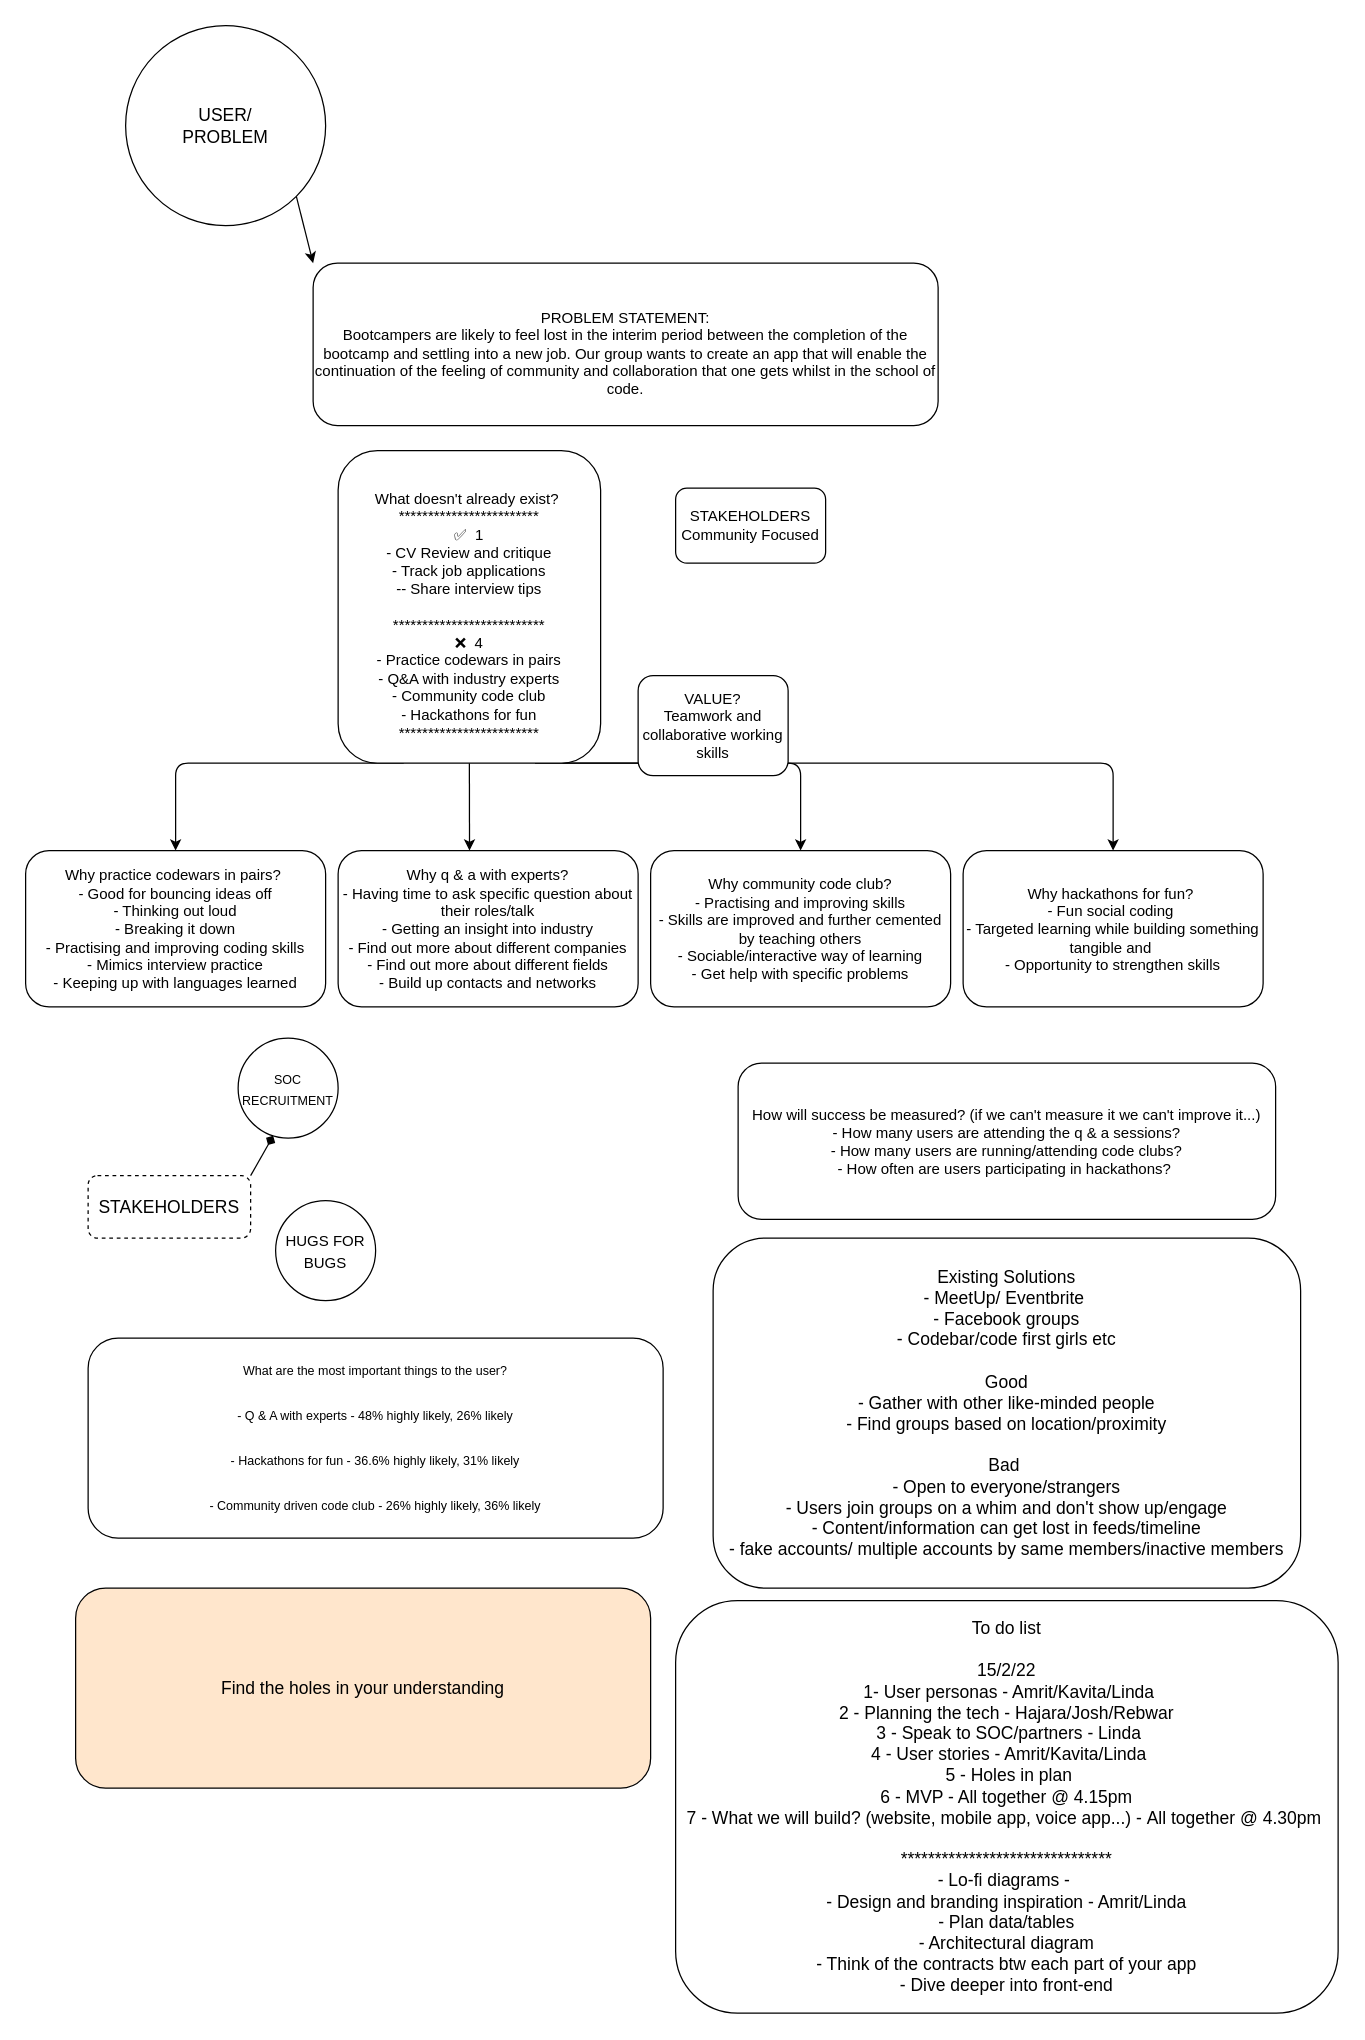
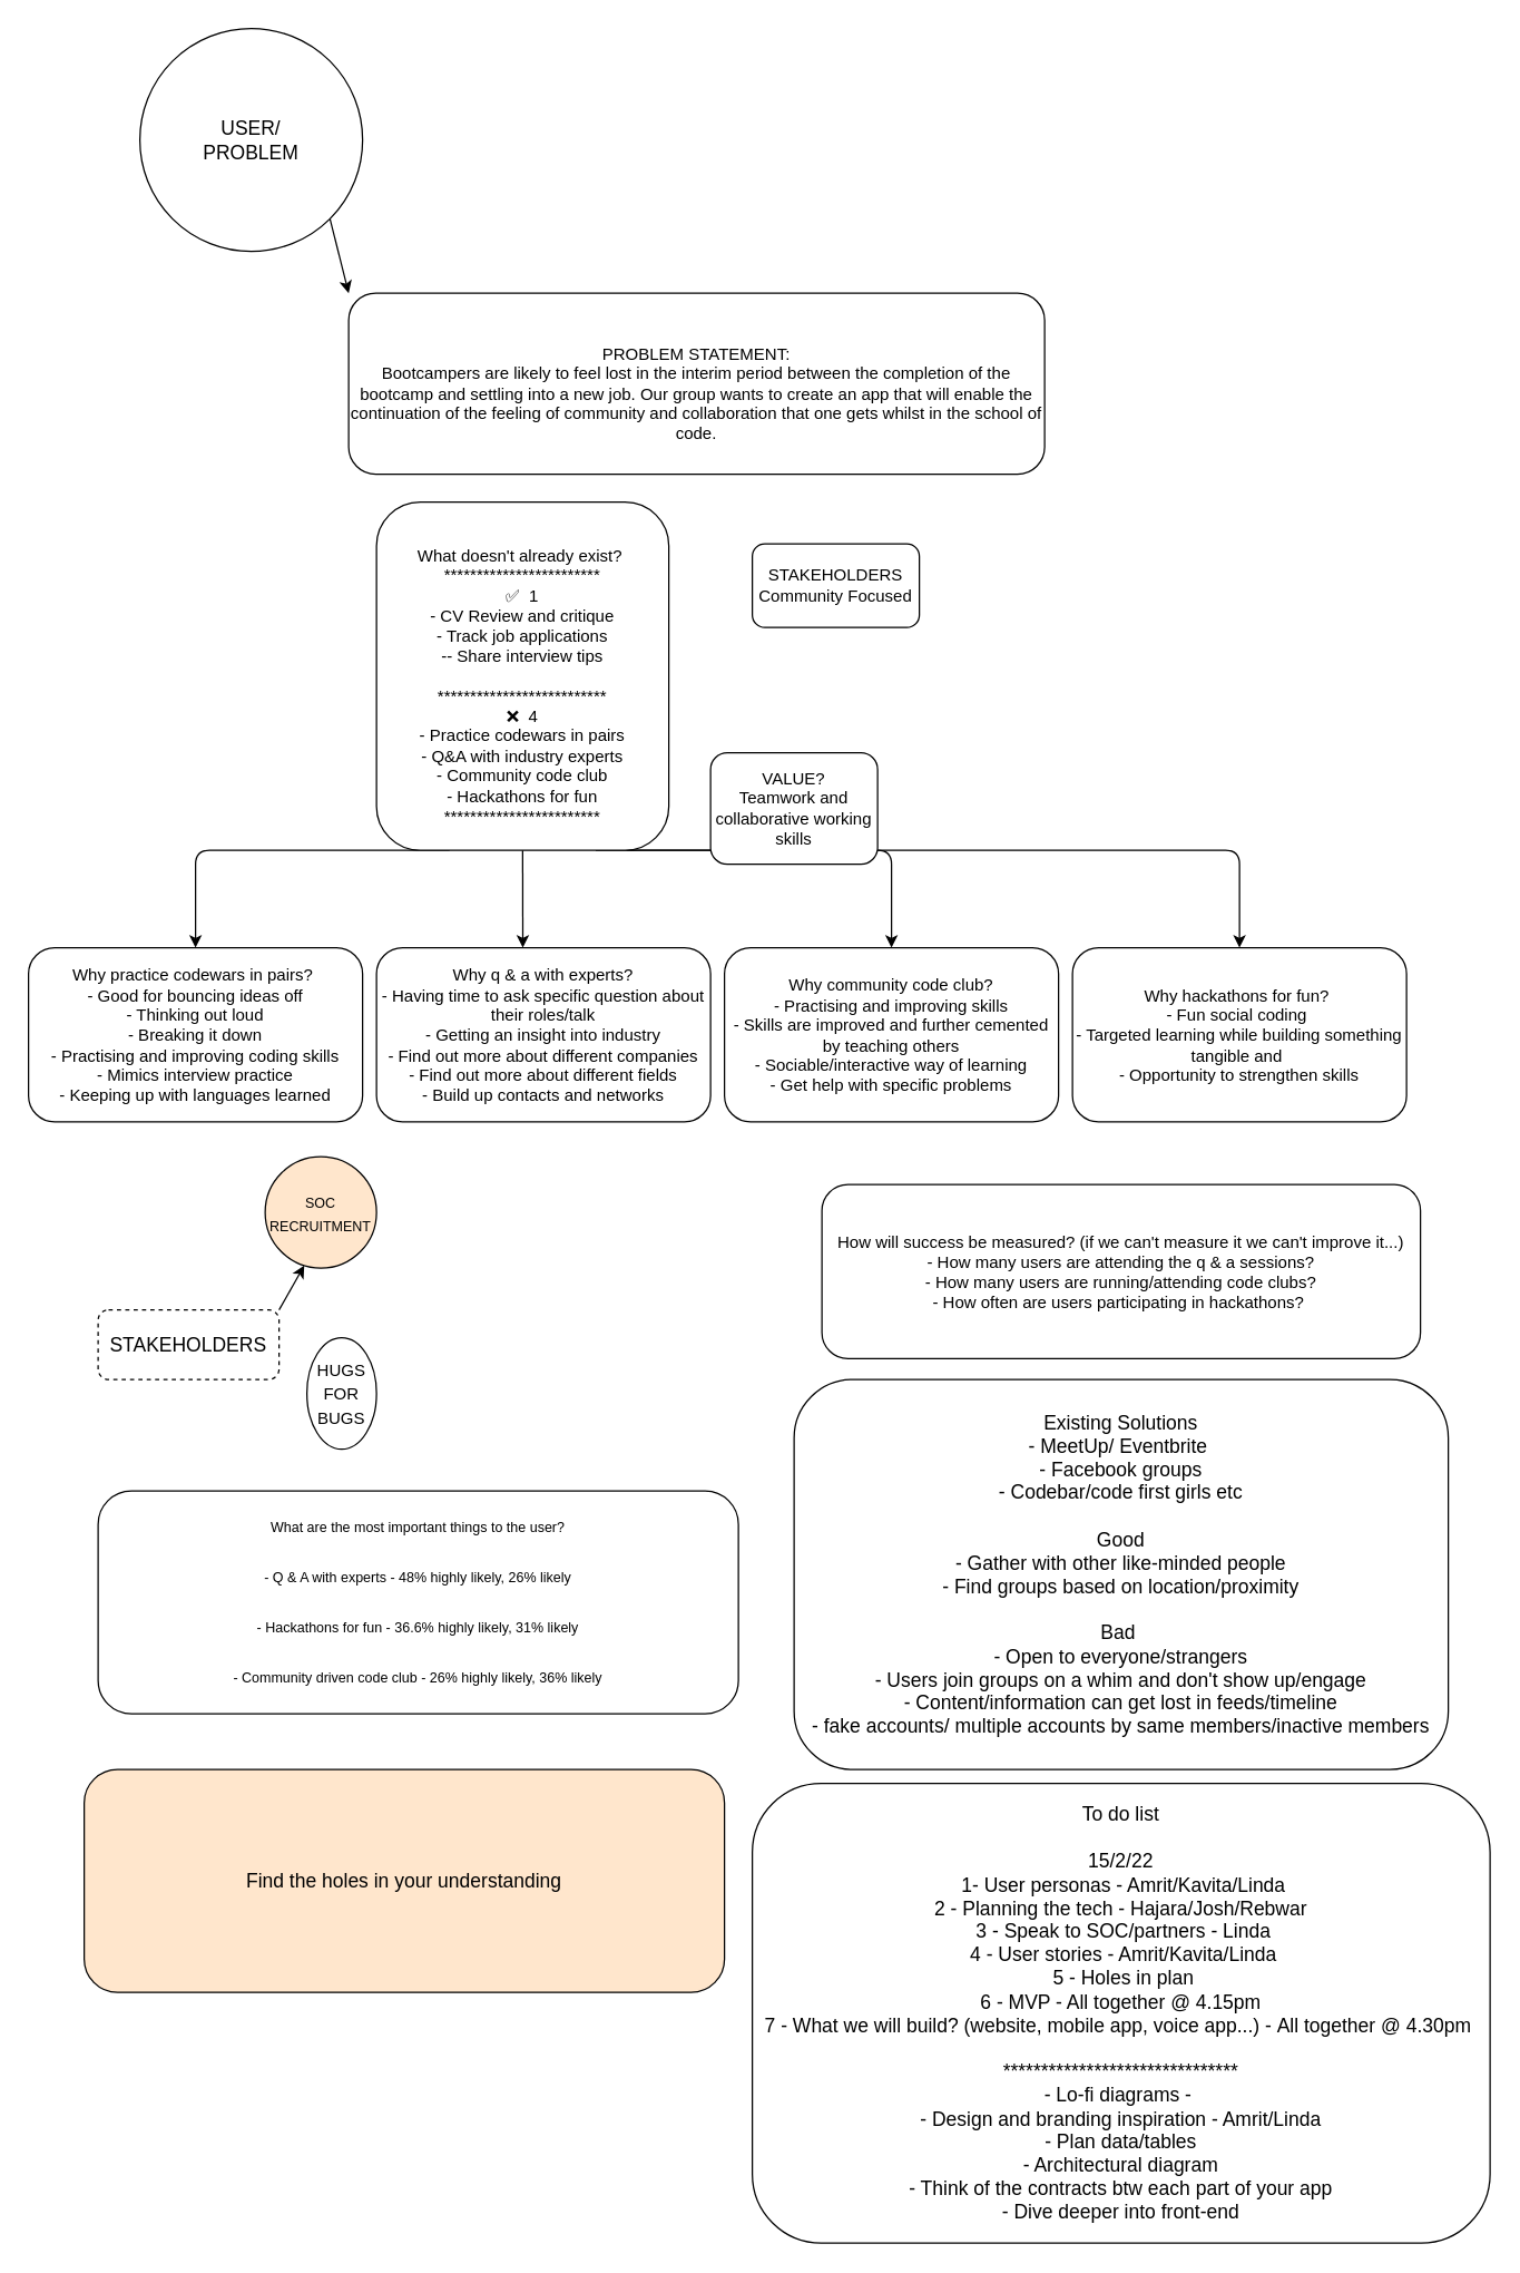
  <mxCell id="0" />
  <mxCell id="1" parent="0" />
  <mxCell id="2" style="edgeStyle=none;html=1;exitX=1;exitY=1;exitDx=0;exitDy=0;entryX=0;entryY=0;entryDx=0;entryDy=0;fontSize=14;" edge="1" parent="1" source="3" target="11"><mxGeometry relative="1" as="geometry" /></mxCell>
  <mxCell id="3" value="&lt;font style=&quot;font-size: 14px&quot;&gt;USER/&lt;br&gt;PROBLEM&lt;/font&gt;" style="ellipse;whiteSpace=wrap;html=1;aspect=fixed;" vertex="1" parent="1"><mxGeometry x="100" y="20" width="160" height="160" as="geometry" /></mxCell>
  <mxCell id="4" style="edgeStyle=none;html=1;exitX=0.75;exitY=1;exitDx=0;exitDy=0;entryX=0.5;entryY=0;entryDx=0;entryDy=0;fontSize=14;" edge="1" parent="1" source="8" target="15"><mxGeometry relative="1" as="geometry"><Array as="points"><mxPoint x="890" y="610" /></Array></mxGeometry></mxCell>
  <mxCell id="5" style="edgeStyle=none;html=1;exitX=0.5;exitY=1;exitDx=0;exitDy=0;entryX=0.438;entryY=0;entryDx=0;entryDy=0;entryPerimeter=0;fontSize=14;" edge="1" parent="1" source="8" target="13"><mxGeometry relative="1" as="geometry" /></mxCell>
  <mxCell id="6" style="edgeStyle=none;html=1;exitX=0.75;exitY=1;exitDx=0;exitDy=0;entryX=0.5;entryY=0;entryDx=0;entryDy=0;fontSize=14;" edge="1" parent="1" source="8" target="14"><mxGeometry relative="1" as="geometry"><Array as="points"><mxPoint x="640" y="610" /></Array></mxGeometry></mxCell>
  <mxCell id="7" style="edgeStyle=none;html=1;exitX=0.25;exitY=1;exitDx=0;exitDy=0;entryX=0.5;entryY=0;entryDx=0;entryDy=0;fontSize=14;" edge="1" parent="1" source="8" target="12"><mxGeometry relative="1" as="geometry"><Array as="points"><mxPoint x="140" y="610" /></Array></mxGeometry></mxCell>
  <mxCell id="8" value="&lt;br&gt;What doesn't already exist?&amp;nbsp;&lt;br&gt;************************&lt;br&gt;✅&amp;nbsp; 1&lt;br&gt;- CV Review and critique&lt;br&gt;- Track job applications&lt;br&gt;-- Share interview tips&lt;br&gt;&lt;br&gt;**************************&lt;br&gt;❌&amp;nbsp; 4&lt;br&gt;- Practice codewars in pairs&lt;br&gt;- Q&amp;amp;A with industry experts&lt;br&gt;- Community code club&lt;br&gt;- Hackathons for fun&lt;br&gt;************************" style="rounded=1;whiteSpace=wrap;html=1;" vertex="1" parent="1"><mxGeometry x="270" y="360" width="210" height="250" as="geometry" /></mxCell>
  <mxCell id="9" value="STAKEHOLDERS&lt;br&gt;Community Focused" style="rounded=1;whiteSpace=wrap;html=1;" vertex="1" parent="1"><mxGeometry x="540" y="390" width="120" height="60" as="geometry" /></mxCell>
  <mxCell id="10" value="VALUE?&lt;br&gt;Teamwork and collaborative working skills" style="rounded=1;whiteSpace=wrap;html=1;" vertex="1" parent="1"><mxGeometry x="510" y="540" width="120" height="80" as="geometry" /></mxCell>
  <mxCell id="11" value="&lt;br&gt;&lt;span&gt;PROBLEM STATEMENT:&lt;/span&gt;&lt;br&gt;Bootcampers are likely to feel lost in the interim period between the completion of the bootcamp and settling into a new job. Our group wants to create an app that will enable the continuation of the feeling of community and collaboration that one gets whilst in the school of code." style="rounded=1;whiteSpace=wrap;html=1;" vertex="1" parent="1"><mxGeometry x="250" y="210" width="500" height="130" as="geometry" /></mxCell>
  <mxCell id="12" value="Why practice codewars in pairs?&amp;nbsp;&lt;br&gt;- Good for bouncing ideas off&lt;br&gt;- Thinking out loud&lt;br&gt;- Breaking it down&lt;br&gt;- Practising and improving coding skills&lt;br&gt;- Mimics interview practice&lt;br&gt;- Keeping up with languages learned" style="rounded=1;whiteSpace=wrap;html=1;" vertex="1" parent="1"><mxGeometry x="20" y="680" width="240" height="125" as="geometry" /></mxCell>
  <mxCell id="13" value="Why q &amp;amp; a with experts?&lt;br&gt;- Having time to ask specific question about their roles/talk&lt;br&gt;- Getting an insight into industry&lt;br&gt;- Find out more about different companies&lt;br&gt;- Find out more about different fields&lt;br&gt;- Build up contacts and networks" style="rounded=1;whiteSpace=wrap;html=1;" vertex="1" parent="1"><mxGeometry x="270" y="680" width="240" height="125" as="geometry" /></mxCell>
  <mxCell id="14" value="Why community code club?&lt;br&gt;- Practising and improving skills&lt;br&gt;- Skills are improved and further cemented by teaching others&lt;br&gt;- Sociable/interactive way of learning&lt;br&gt;- Get help with specific problems" style="rounded=1;whiteSpace=wrap;html=1;" vertex="1" parent="1"><mxGeometry x="520" y="680" width="240" height="125" as="geometry" /></mxCell>
  <mxCell id="15" value="Why hackathons for fun?&amp;nbsp;&lt;br&gt;- Fun social coding&amp;nbsp;&lt;br&gt;- Targeted learning while building something tangible and&amp;nbsp;&lt;br&gt;- Opportunity to strengthen skills" style="rounded=1;whiteSpace=wrap;html=1;" vertex="1" parent="1"><mxGeometry x="770" y="680" width="240" height="125" as="geometry" /></mxCell>
- <mxCell id="16" style="edgeStyle=none;html=1;exitX=1;exitY=0;exitDx=0;exitDy=0;entryX=0.351;entryY=0.977;entryDx=0;entryDy=0;entryPerimeter=0;fontSize=14;endArrow=diamond;" edge="1" parent="1" source="17" target="18"><mxGeometry relative="1" as="geometry" /></mxCell>
+ <mxCell id="16" style="edgeStyle=none;html=1;exitX=1;exitY=0;exitDx=0;exitDy=0;entryX=0.351;entryY=0.977;entryDx=0;entryDy=0;entryPerimeter=0;fontSize=14;" edge="1" parent="1" source="17" target="18"><mxGeometry relative="1" as="geometry" /></mxCell>
  <mxCell id="17" value="STAKEHOLDERS" style="rounded=1;whiteSpace=wrap;html=1;fontSize=14;dashed=1;" vertex="1" parent="1"><mxGeometry x="70" y="940" width="130" height="50" as="geometry" /></mxCell>
- <mxCell id="18" value="&lt;font style=&quot;font-size: 10px&quot;&gt;SOC RECRUITMENT&lt;/font&gt;" style="ellipse;whiteSpace=wrap;html=1;aspect=fixed;fontSize=14;" vertex="1" parent="1"><mxGeometry x="190" y="830" width="80" height="80" as="geometry" /></mxCell>
- <mxCell id="19" value="&lt;font style=&quot;font-size: 12px&quot;&gt;HUGS FOR BUGS&lt;/font&gt;" style="ellipse;whiteSpace=wrap;html=1;aspect=fixed;fontSize=14;" vertex="1" parent="1"><mxGeometry x="220" y="960" width="80" height="80" as="geometry" /></mxCell>
+ <mxCell id="18" value="&lt;font style=&quot;font-size: 10px&quot;&gt;SOC RECRUITMENT&lt;/font&gt;" style="ellipse;whiteSpace=wrap;html=1;aspect=fixed;fontSize=14;fillColor=#ffe6cc;" vertex="1" parent="1"><mxGeometry x="190" y="830" width="80" height="80" as="geometry" /></mxCell>
+ <mxCell id="19" value="&lt;font style=&quot;font-size: 12px&quot;&gt;HUGS FOR BUGS&lt;/font&gt;" style="ellipse;whiteSpace=wrap;html=1;aspect=fixed;fontSize=14;" vertex="1" parent="1"><mxGeometry x="220" y="960" width="50" height="80" as="geometry" /></mxCell>
  <mxCell id="20" value="How will success be measured? (if we can't measure it we can't improve it...)&lt;br&gt;- How many users are attending the q &amp;amp; a sessions?&lt;br&gt;- How many users are running/attending code clubs?&lt;br&gt;- How often are users participating in hackathons?&amp;nbsp;" style="rounded=1;whiteSpace=wrap;html=1;" vertex="1" parent="1"><mxGeometry x="590" y="850" width="430" height="125" as="geometry" /></mxCell>
  <mxCell id="21" value="Existing Solutions&lt;br&gt;- MeetUp/ Eventbrite&amp;nbsp;&lt;br&gt;- Facebook groups&lt;br&gt;- Codebar/code first girls etc&lt;br&gt;&lt;br&gt;Good&lt;br&gt;- Gather with other like-minded people&lt;br&gt;- Find groups based on location/proximity&lt;br&gt;&lt;br&gt;Bad&amp;nbsp;&lt;br&gt;- Open to everyone/strangers&lt;br&gt;- Users join groups on a whim and don't show up/engage&lt;br&gt;- Content/information can get lost in feeds/timeline&lt;br&gt;- fake accounts/ multiple accounts by same members/inactive members" style="rounded=1;whiteSpace=wrap;html=1;fontSize=14;" vertex="1" parent="1"><mxGeometry x="570" y="990" width="470" height="280" as="geometry" /></mxCell>
  <mxCell id="22" value="What are the most important things to the user?&lt;br&gt;&amp;nbsp;&lt;br&gt;&lt;br&gt;- Q &amp;amp; A with experts - 48% highly likely, 26% likely&lt;br&gt;&lt;br&gt;&lt;br&gt;- Hackathons for fun - 36.6% highly likely, 31% likely&lt;br&gt;&lt;br&gt;&lt;br&gt;- Community driven code club - 26% highly likely, 36% likely" style="rounded=1;whiteSpace=wrap;html=1;fontSize=10;" vertex="1" parent="1"><mxGeometry x="70" y="1070" width="460" height="160" as="geometry" /></mxCell>
  <mxCell id="23" value="&lt;font style=&quot;font-size: 14px&quot;&gt;Find the holes in your understanding&lt;/font&gt;" style="rounded=1;whiteSpace=wrap;html=1;fontSize=10;fillColor=#ffe6cc;" vertex="1" parent="1"><mxGeometry x="60" y="1270" width="460" height="160" as="geometry" /></mxCell>
  <mxCell id="24" value="To do list&lt;br&gt;&lt;br&gt;15/2/22&lt;br&gt;&amp;nbsp;1- User personas - Amrit/Kavita/Linda&lt;br&gt;2 - Planning the tech - Hajara/Josh/Rebwar&lt;br&gt;&amp;nbsp;3 - Speak to SOC/partners - Linda&lt;br&gt;&amp;nbsp;4 - User stories - Amrit/Kavita/Linda&lt;br&gt;&amp;nbsp;5 - Holes in plan&lt;br&gt;6 - MVP - All together @ 4.15pm&lt;br&gt;7 - What we will build? (website, mobile app, voice app...) -&amp;nbsp;All together @ 4.30pm&amp;nbsp;&lt;br&gt;&amp;nbsp;&lt;br&gt;*******************************&lt;br&gt;- Lo-fi diagrams -&amp;nbsp;&lt;br&gt;- Design and branding inspiration - Amrit/Linda&lt;br&gt;- Plan data/tables&lt;br&gt;- Architectural diagram&lt;br&gt;- Think of the contracts btw each part of your app&lt;br&gt;- Dive deeper into front-end" style="rounded=1;whiteSpace=wrap;html=1;fontSize=14;" vertex="1" parent="1"><mxGeometry x="540" y="1280" width="530" height="330" as="geometry" /></mxCell>
